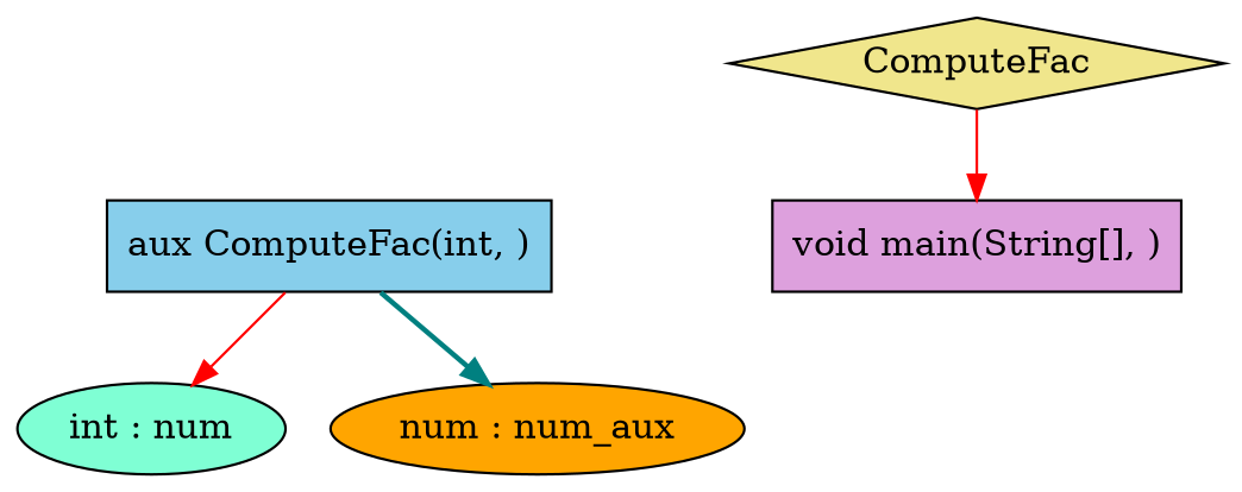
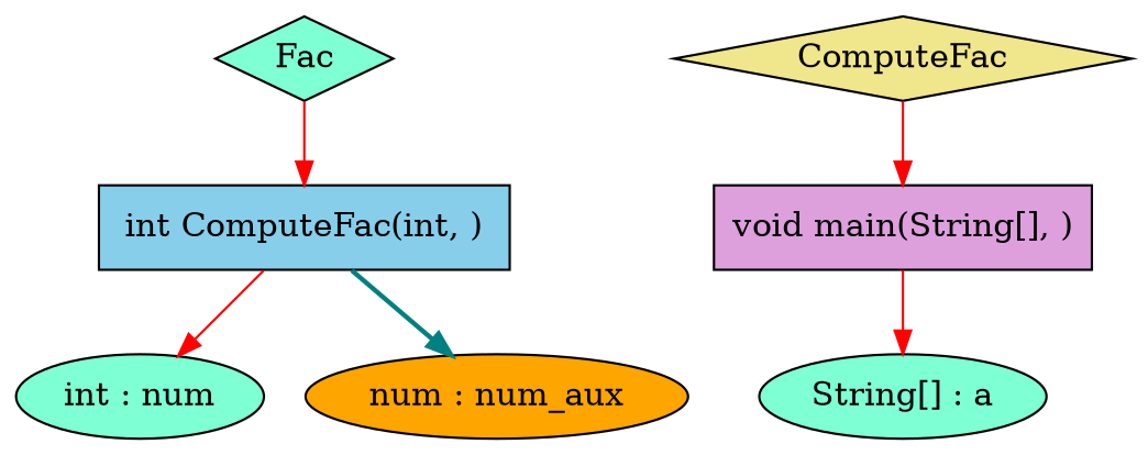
  digraph {
    node [fillcolor=aquamarine style=filled]
    edge [color=red style=solid]
-   n2 [fillcolor=skyblue label="aux ComputeFac(int, )" shape=box]
+   n1 [label=Fac shape=diamond]
+   n2 [fillcolor=skyblue label="int ComputeFac(int, )" shape=box]
    n3 [label="int : num"]
    n4 [fillcolor=orange label="num : num_aux"]
    n5 [fillcolor=khaki label=ComputeFac shape=diamond]
    n6 [fillcolor=plum label="void main(String[], )" shape=box]
+   n7 [label="String[] : a"]
+   n1 -> n2
    n2 -> n3
    n2 -> n4 [color=teal style=bold]
    n5 -> n6
+   n6 -> n7
  }
